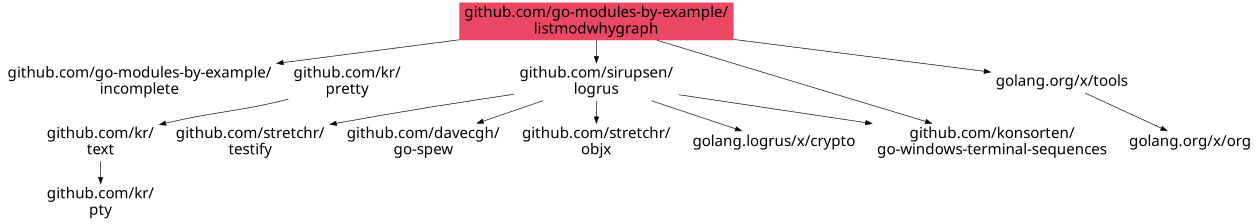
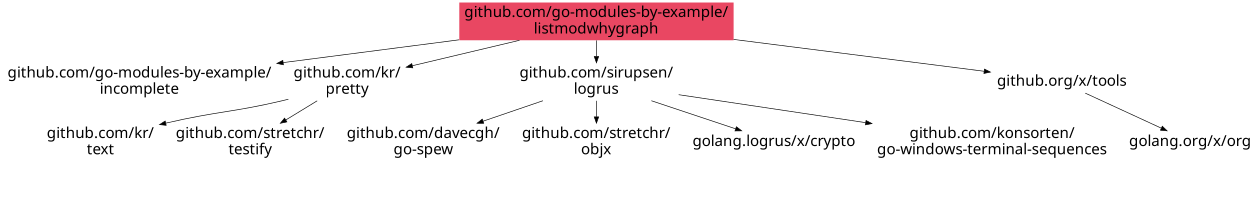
  digraph {
    fontname="Noto Sans"
    root="github.com/go-modules-by-example/\nlistmodwhygraph"
    node [fontname="Noto Sans" fontsize=24 shape=plaintext]
    edge [fontname="Noto Sans"]
    "github.com/go-modules-by-example/\nlistmodwhygraph" [fillcolor="#E94762" style=filled]
    "github.com/go-modules-by-example/\nincomplete"
    "github.com/kr/\npretty"
    "github.com/sirupsen/\nlogrus"
-   "golang.org/x/tools"
+   "golang.org/x/tools" [label="github.org/x/tools"]
    "github.com/kr/\ntext"
    "github.com/davecgh/\ngo-spew"
    "github.com/konsorten/\ngo-windows-terminal-sequences"
    "github.com/stretchr/\nobjx"
    "github.com/stretchr/\ntestify"
    n11 [label="golang.logrus/x/crypto"]
    n12 [label="golang.org/x/org"]
-   "github.com/kr/\npty"
    "github.com/go-modules-by-example/\nlistmodwhygraph" -> "github.com/go-modules-by-example/\nincomplete"
-   "github.com/go-modules-by-example/\nlistmodwhygraph" -> "github.com/konsorten/\ngo-windows-terminal-sequences"
+   "github.com/go-modules-by-example/\nlistmodwhygraph" -> "github.com/kr/\npretty"
    "github.com/go-modules-by-example/\nlistmodwhygraph" -> "github.com/sirupsen/\nlogrus"
    "github.com/go-modules-by-example/\nlistmodwhygraph" -> "golang.org/x/tools"
    "github.com/kr/\npretty" -> "github.com/kr/\ntext"
    "github.com/sirupsen/\nlogrus" -> "github.com/davecgh/\ngo-spew"
    "github.com/sirupsen/\nlogrus" -> "github.com/konsorten/\ngo-windows-terminal-sequences"
    "github.com/sirupsen/\nlogrus" -> "github.com/stretchr/\nobjx"
-   "github.com/sirupsen/\nlogrus" -> "github.com/stretchr/\ntestify"
+   "github.com/kr/\npretty" -> "github.com/stretchr/\ntestify"
    "github.com/sirupsen/\nlogrus" -> n11
    "golang.org/x/tools" -> n12
-   "github.com/kr/\ntext" -> "github.com/kr/\npty"
  }
